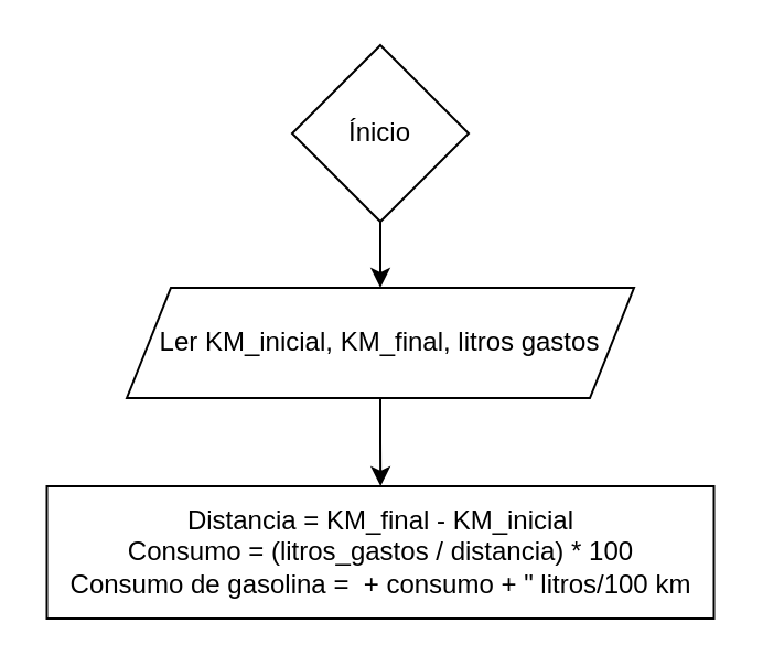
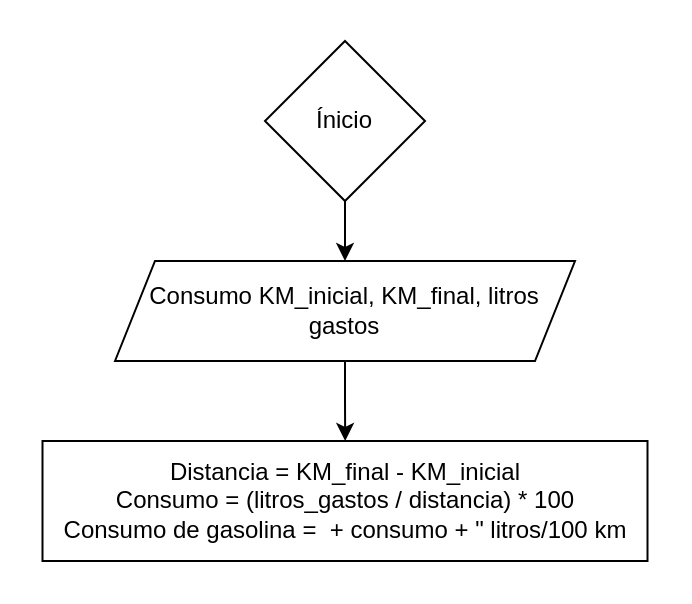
  <mxCell id="0" />
  <mxCell id="1" parent="0" />
  <mxCell id="2" style="edgeStyle=orthogonalEdgeStyle;rounded=0;orthogonalLoop=1;jettySize=auto;html=1;entryX=0.5;entryY=0;entryDx=0;entryDy=0;" edge="1" parent="1" source="3" target="5"><mxGeometry relative="1" as="geometry" /></mxCell>
  <mxCell id="3" value="Ínicio" style="rhombus;whiteSpace=wrap;html=1;aspect=fixed;" vertex="1" parent="1"><mxGeometry x="132" y="20" width="80" height="80" as="geometry" /></mxCell>
  <mxCell id="4" style="edgeStyle=orthogonalEdgeStyle;rounded=0;orthogonalLoop=1;jettySize=auto;html=1;" edge="1" parent="1" source="5" target="6"><mxGeometry relative="1" as="geometry" /></mxCell>
- <mxCell id="5" value="Ler KM_inicial, KM_final, litros gastos" style="shape=parallelogram;perimeter=parallelogramPerimeter;whiteSpace=wrap;html=1;fixedSize=1;" vertex="1" parent="1"><mxGeometry x="57" y="130" width="230" height="50" as="geometry" /></mxCell>
+ <mxCell id="5" value="Consumo KM_inicial, KM_final, litros gastos" style="shape=parallelogram;perimeter=parallelogramPerimeter;whiteSpace=wrap;html=1;fixedSize=1;" vertex="1" parent="1"><mxGeometry x="57" y="130" width="230" height="50" as="geometry" /></mxCell>
  <mxCell id="6" value="Distancia = KM_final - KM_inicial&lt;div&gt;Consumo = (litros_gastos / distancia) * 100&lt;br&gt;&lt;/div&gt;&lt;div&gt;Consumo de gasolina =&amp;nbsp; + consumo + &quot; litros/100 km&lt;br&gt;&lt;/div&gt;" style="rounded=0;whiteSpace=wrap;html=1;" vertex="1" parent="1"><mxGeometry x="20.75" y="220" width="302.5" height="60" as="geometry" /></mxCell>
